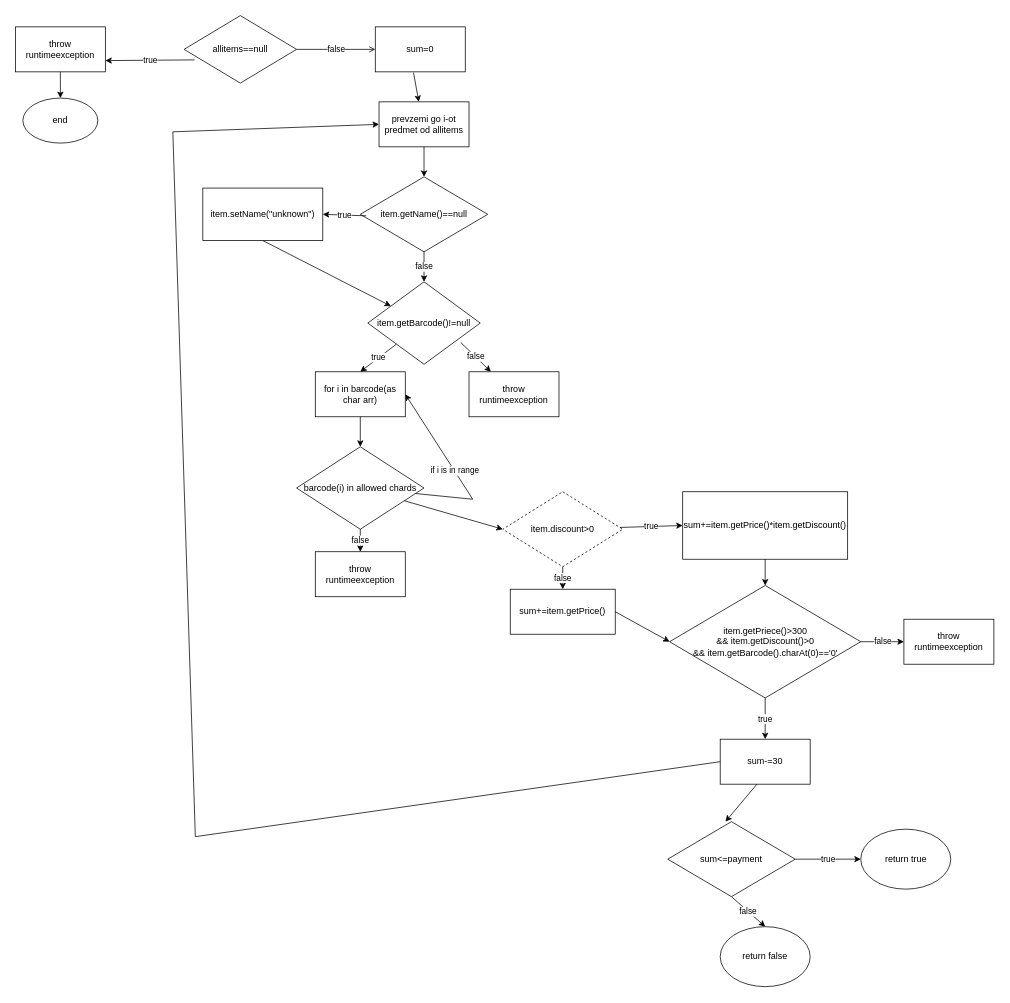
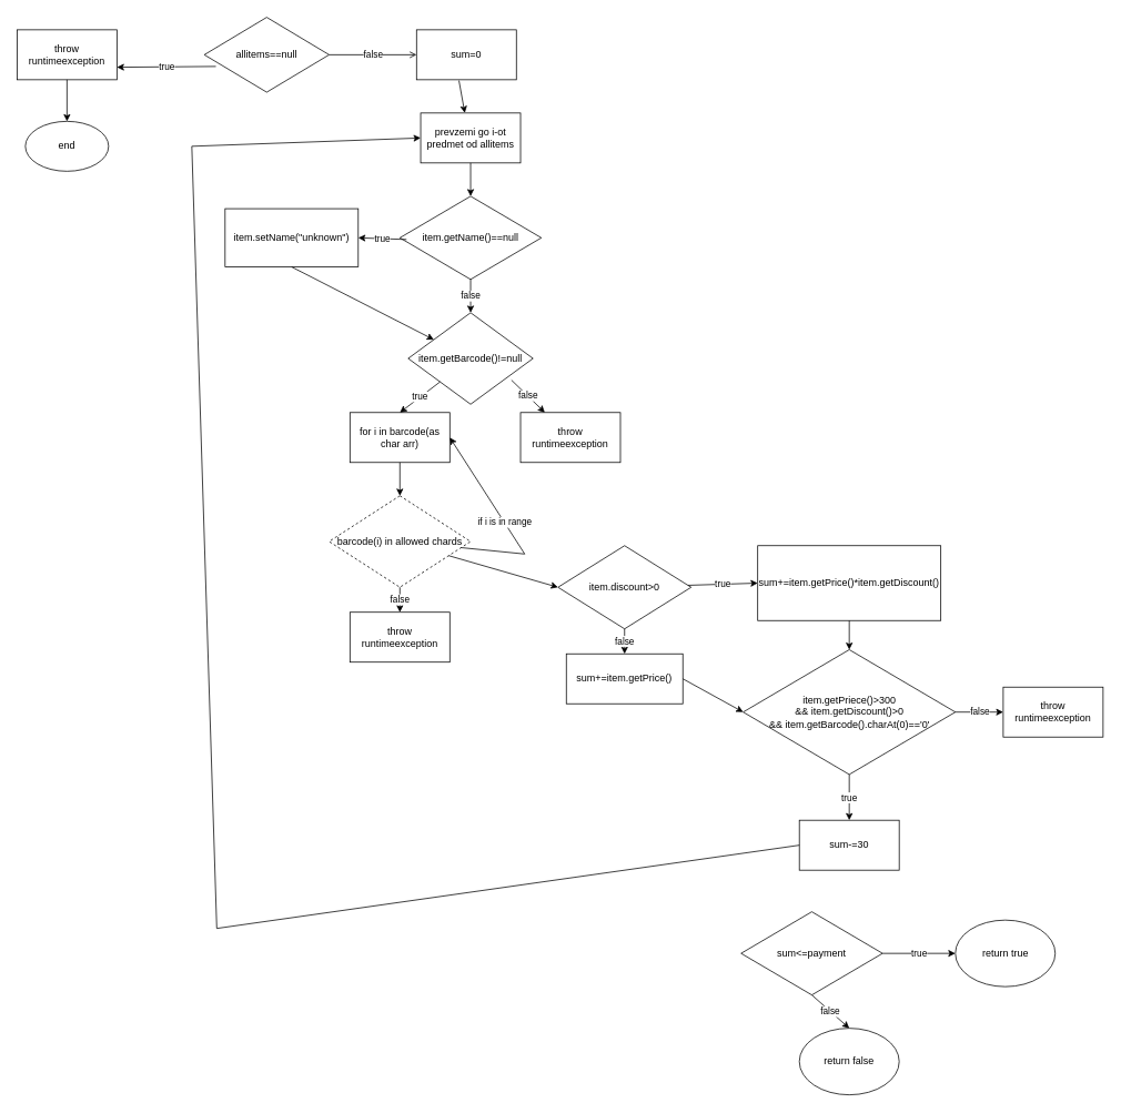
  <mxCell id="0" />
  <mxCell id="1" parent="0" />
  <mxCell id="2" value="throw runtimeexception" style="rounded=0;whiteSpace=wrap;html=1;" vertex="1" parent="1"><mxGeometry x="20" y="35" width="120" height="60" as="geometry" /></mxCell>
- <mxCell id="3" value="end" style="ellipse;whiteSpace=wrap;html=1;" vertex="1" parent="1"><mxGeometry x="30" y="130" width="100" height="60" as="geometry" /></mxCell>
+ <mxCell id="3" value="end" style="ellipse;whiteSpace=wrap;html=1;" vertex="1" parent="1"><mxGeometry x="30" y="145" width="100" height="60" as="geometry" /></mxCell>
  <mxCell id="4" value="allitems==null" style="rhombus;whiteSpace=wrap;html=1;" vertex="1" parent="1"><mxGeometry x="245" y="20" width="150" height="90" as="geometry" /></mxCell>
  <mxCell id="5" value="sum=0" style="rounded=0;whiteSpace=wrap;html=1;" vertex="1" parent="1"><mxGeometry x="500" y="35" width="120" height="60" as="geometry" /></mxCell>
  <mxCell id="6" value="prevzemi go i-ot predmet od allitems" style="rounded=0;whiteSpace=wrap;html=1;" vertex="1" parent="1"><mxGeometry x="505" y="135" width="120" height="60" as="geometry" /></mxCell>
  <mxCell id="7" value="item.getName()==null" style="rhombus;whiteSpace=wrap;html=1;" vertex="1" parent="1"><mxGeometry x="480" y="235" width="170" height="100" as="geometry" /></mxCell>
  <mxCell id="8" value="item.getBarcode()!=null" style="rhombus;whiteSpace=wrap;html=1;" vertex="1" parent="1"><mxGeometry x="490" y="375" width="150" height="110" as="geometry" /></mxCell>
  <mxCell id="9" value="throw runtimeexception" style="rounded=0;whiteSpace=wrap;html=1;" vertex="1" parent="1"><mxGeometry x="625" y="495" width="120" height="60" as="geometry" /></mxCell>
  <mxCell id="10" value="item.setName(&quot;unknown&quot;)" style="rounded=0;whiteSpace=wrap;html=1;" vertex="1" parent="1"><mxGeometry x="270" y="250" width="160" height="70" as="geometry" /></mxCell>
  <mxCell id="11" value="for i in barcode(as char arr)" style="rounded=0;whiteSpace=wrap;html=1;" vertex="1" parent="1"><mxGeometry x="420" y="495" width="120" height="60" as="geometry" /></mxCell>
- <mxCell id="12" value="barcode(i) in allowed chards" style="rhombus;whiteSpace=wrap;html=1;" vertex="1" parent="1"><mxGeometry x="395" y="595" width="170" height="110" as="geometry" /></mxCell>
+ <mxCell id="12" value="barcode(i) in allowed chards" style="rhombus;whiteSpace=wrap;html=1;dashed=1;" vertex="1" parent="1"><mxGeometry x="395" y="595" width="170" height="110" as="geometry" /></mxCell>
  <mxCell id="13" value="throw runtimeexception" style="rounded=0;whiteSpace=wrap;html=1;" vertex="1" parent="1"><mxGeometry x="420" y="735" width="120" height="60" as="geometry" /></mxCell>
- <mxCell id="14" value="item.discount&amp;gt;0" style="rhombus;whiteSpace=wrap;html=1;dashed=1;" vertex="1" parent="1"><mxGeometry x="670" y="655" width="160" height="100" as="geometry" /></mxCell>
+ <mxCell id="14" value="item.discount&amp;gt;0" style="rhombus;whiteSpace=wrap;html=1;" vertex="1" parent="1"><mxGeometry x="670" y="655" width="160" height="100" as="geometry" /></mxCell>
  <mxCell id="15" value="sum+=item.getPrice()" style="rounded=0;whiteSpace=wrap;html=1;" vertex="1" parent="1"><mxGeometry x="680" y="785" width="140" height="60" as="geometry" /></mxCell>
  <mxCell id="16" value="sum+=item.getPrice()*item.getDiscount()" style="rounded=0;whiteSpace=wrap;html=1;" vertex="1" parent="1"><mxGeometry x="910" y="655" width="220" height="90" as="geometry" /></mxCell>
  <mxCell id="17" value="item.getPriece()&amp;gt;300&lt;div&gt;&amp;amp;&amp;amp; item.getDiscount()&amp;gt;0&lt;/div&gt;&lt;div&gt;&amp;amp;&amp;amp; item.getBarcode().charAt(0)=='0'&lt;/div&gt;" style="rhombus;whiteSpace=wrap;html=1;" vertex="1" parent="1"><mxGeometry x="892.5" y="780" width="255" height="150" as="geometry" /></mxCell>
  <mxCell id="18" value="sum-=30" style="rounded=0;whiteSpace=wrap;html=1;" vertex="1" parent="1"><mxGeometry x="960" y="985" width="120" height="60" as="geometry" /></mxCell>
  <mxCell id="19" value="throw runtimeexception" style="rounded=0;whiteSpace=wrap;html=1;" vertex="1" parent="1"><mxGeometry x="1205" y="825" width="120" height="60" as="geometry" /></mxCell>
  <mxCell id="20" value="sum&amp;lt;=payment" style="rhombus;whiteSpace=wrap;html=1;" vertex="1" parent="1"><mxGeometry x="890" y="1095" width="170" height="100" as="geometry" /></mxCell>
  <mxCell id="21" value="return true" style="ellipse;whiteSpace=wrap;html=1;" vertex="1" parent="1"><mxGeometry x="1147.5" y="1105" width="120" height="80" as="geometry" /></mxCell>
  <mxCell id="22" value="return false" style="ellipse;whiteSpace=wrap;html=1;" vertex="1" parent="1"><mxGeometry x="960" y="1235" width="120" height="80" as="geometry" /></mxCell>
  <mxCell id="23" value="" style="endArrow=classic;html=1;rounded=0;" edge="1" parent="1" source="2" target="3"><mxGeometry width="50" height="50" relative="1" as="geometry"><mxPoint x="300" y="225" as="sourcePoint" /><mxPoint x="350" y="175" as="targetPoint" /></mxGeometry></mxCell>
  <mxCell id="24" value="true" style="endArrow=classic;html=1;rounded=0;entryX=1;entryY=0.75;entryDx=0;entryDy=0;exitX=0.093;exitY=0.656;exitDx=0;exitDy=0;exitPerimeter=0;" edge="1" parent="1" source="4" target="2"><mxGeometry width="50" height="50" relative="1" as="geometry"><mxPoint x="300" y="225" as="sourcePoint" /><mxPoint x="350" y="175" as="targetPoint" /></mxGeometry></mxCell>
  <mxCell id="25" value="false" style="endArrow=open;html=1;rounded=0;entryX=0;entryY=0.5;entryDx=0;entryDy=0;" edge="1" parent="1" source="4" target="5"><mxGeometry width="50" height="50" relative="1" as="geometry"><mxPoint x="300" y="225" as="sourcePoint" /><mxPoint x="350" y="175" as="targetPoint" /></mxGeometry></mxCell>
  <mxCell id="26" value="" style="endArrow=classic;html=1;rounded=0;entryX=0.442;entryY=0;entryDx=0;entryDy=0;entryPerimeter=0;exitX=0.425;exitY=1.017;exitDx=0;exitDy=0;exitPerimeter=0;" edge="1" parent="1" source="5" target="6"><mxGeometry width="50" height="50" relative="1" as="geometry"><mxPoint x="300" y="225" as="sourcePoint" /><mxPoint x="350" y="175" as="targetPoint" /></mxGeometry></mxCell>
  <mxCell id="27" value="" style="endArrow=classic;html=1;rounded=0;entryX=0.5;entryY=0;entryDx=0;entryDy=0;exitX=0.5;exitY=1;exitDx=0;exitDy=0;" edge="1" parent="1" source="6" target="7"><mxGeometry width="50" height="50" relative="1" as="geometry"><mxPoint x="300" y="225" as="sourcePoint" /><mxPoint x="350" y="175" as="targetPoint" /></mxGeometry></mxCell>
  <mxCell id="28" value="false" style="endArrow=classic;html=1;rounded=0;entryX=0.5;entryY=0;entryDx=0;entryDy=0;" edge="1" parent="1" source="7" target="8"><mxGeometry width="50" height="50" relative="1" as="geometry"><mxPoint x="300" y="225" as="sourcePoint" /><mxPoint x="350" y="175" as="targetPoint" /></mxGeometry></mxCell>
  <mxCell id="29" value="true" style="endArrow=classic;html=1;rounded=0;entryX=1;entryY=0.5;entryDx=0;entryDy=0;exitX=0.047;exitY=0.52;exitDx=0;exitDy=0;exitPerimeter=0;" edge="1" parent="1" source="7" target="10"><mxGeometry width="50" height="50" relative="1" as="geometry"><mxPoint x="300" y="225" as="sourcePoint" /><mxPoint x="350" y="175" as="targetPoint" /></mxGeometry></mxCell>
  <mxCell id="30" value="" style="endArrow=classic;html=1;rounded=0;exitX=0.5;exitY=1;exitDx=0;exitDy=0;" edge="1" parent="1" source="10" target="8"><mxGeometry width="50" height="50" relative="1" as="geometry"><mxPoint x="300" y="425" as="sourcePoint" /><mxPoint x="350" y="375" as="targetPoint" /></mxGeometry></mxCell>
  <mxCell id="31" value="true" style="endArrow=classic;html=1;rounded=0;entryX=0.5;entryY=0;entryDx=0;entryDy=0;" edge="1" parent="1" source="8" target="11"><mxGeometry width="50" height="50" relative="1" as="geometry"><mxPoint x="300" y="425" as="sourcePoint" /><mxPoint x="350" y="375" as="targetPoint" /></mxGeometry></mxCell>
  <mxCell id="32" value="false" style="endArrow=classic;html=1;rounded=0;exitX=0.827;exitY=0.736;exitDx=0;exitDy=0;exitPerimeter=0;" edge="1" parent="1" source="8" target="9"><mxGeometry width="50" height="50" relative="1" as="geometry"><mxPoint x="300" y="425" as="sourcePoint" /><mxPoint x="350" y="375" as="targetPoint" /></mxGeometry></mxCell>
  <mxCell id="33" value="" style="endArrow=classic;html=1;rounded=0;entryX=0.5;entryY=0;entryDx=0;entryDy=0;exitX=0.5;exitY=1;exitDx=0;exitDy=0;" edge="1" parent="1" source="11" target="12"><mxGeometry width="50" height="50" relative="1" as="geometry"><mxPoint x="640" y="725" as="sourcePoint" /><mxPoint x="690" y="675" as="targetPoint" /></mxGeometry></mxCell>
  <mxCell id="34" value="false" style="endArrow=classic;html=1;rounded=0;entryX=0.5;entryY=0;entryDx=0;entryDy=0;" edge="1" parent="1" source="12" target="13"><mxGeometry width="50" height="50" relative="1" as="geometry"><mxPoint x="640" y="725" as="sourcePoint" /><mxPoint x="690" y="675" as="targetPoint" /></mxGeometry></mxCell>
  <mxCell id="35" value="" style="endArrow=classic;html=1;rounded=0;entryX=0;entryY=0.5;entryDx=0;entryDy=0;" edge="1" parent="1" source="12" target="14"><mxGeometry width="50" height="50" relative="1" as="geometry"><mxPoint x="640" y="725" as="sourcePoint" /><mxPoint x="690" y="675" as="targetPoint" /></mxGeometry></mxCell>
  <mxCell id="36" value="if i is in range" style="endArrow=classic;html=1;rounded=0;entryX=1;entryY=0.5;entryDx=0;entryDy=0;" edge="1" parent="1" source="12" target="11"><mxGeometry width="50" height="50" relative="1" as="geometry"><mxPoint x="640" y="725" as="sourcePoint" /><mxPoint x="690" y="675" as="targetPoint" /><Array as="points"><mxPoint x="630" y="665" /></Array></mxGeometry></mxCell>
  <mxCell id="37" value="false" style="endArrow=classic;html=1;rounded=0;" edge="1" parent="1" source="14" target="15"><mxGeometry width="50" height="50" relative="1" as="geometry"><mxPoint x="640" y="725" as="sourcePoint" /><mxPoint x="690" y="675" as="targetPoint" /></mxGeometry></mxCell>
  <mxCell id="38" value="true" style="endArrow=classic;html=1;rounded=0;entryX=0;entryY=0.5;entryDx=0;entryDy=0;" edge="1" parent="1" source="14" target="16"><mxGeometry width="50" height="50" relative="1" as="geometry"><mxPoint x="640" y="725" as="sourcePoint" /><mxPoint x="690" y="675" as="targetPoint" /></mxGeometry></mxCell>
  <mxCell id="39" value="" style="endArrow=classic;html=1;rounded=0;entryX=0;entryY=0.5;entryDx=0;entryDy=0;exitX=1;exitY=0.5;exitDx=0;exitDy=0;" edge="1" parent="1" source="15" target="17"><mxGeometry width="50" height="50" relative="1" as="geometry"><mxPoint x="640" y="925" as="sourcePoint" /><mxPoint x="690" y="875" as="targetPoint" /></mxGeometry></mxCell>
  <mxCell id="40" value="" style="endArrow=classic;html=1;rounded=0;entryX=0.5;entryY=0;entryDx=0;entryDy=0;exitX=0.5;exitY=1;exitDx=0;exitDy=0;" edge="1" parent="1" source="16" target="17"><mxGeometry width="50" height="50" relative="1" as="geometry"><mxPoint x="640" y="925" as="sourcePoint" /><mxPoint x="690" y="875" as="targetPoint" /></mxGeometry></mxCell>
  <mxCell id="41" value="true" style="endArrow=classic;html=1;rounded=0;entryX=0.5;entryY=0;entryDx=0;entryDy=0;" edge="1" parent="1" source="17" target="18"><mxGeometry width="50" height="50" relative="1" as="geometry"><mxPoint x="640" y="925" as="sourcePoint" /><mxPoint x="690" y="875" as="targetPoint" /></mxGeometry></mxCell>
  <mxCell id="42" value="false" style="endArrow=classic;html=1;rounded=0;entryX=0;entryY=0.5;entryDx=0;entryDy=0;" edge="1" parent="1" source="17" target="19"><mxGeometry width="50" height="50" relative="1" as="geometry"><mxPoint x="1030" y="1225" as="sourcePoint" /><mxPoint x="1080" y="1175" as="targetPoint" /></mxGeometry></mxCell>
- <mxCell id="43" value="" style="endArrow=classic;html=1;rounded=0;entryX=0.453;entryY=0;entryDx=0;entryDy=0;entryPerimeter=0;exitX=0.408;exitY=1;exitDx=0;exitDy=0;exitPerimeter=0;" edge="1" parent="1" source="18" target="20"><mxGeometry width="50" height="50" relative="1" as="geometry"><mxPoint x="1030" y="1225" as="sourcePoint" /><mxPoint x="1080" y="1175" as="targetPoint" /></mxGeometry></mxCell>
  <mxCell id="44" value="false" style="endArrow=classic;html=1;rounded=0;entryX=0.5;entryY=0;entryDx=0;entryDy=0;exitX=0.5;exitY=1;exitDx=0;exitDy=0;" edge="1" parent="1" source="20" target="22"><mxGeometry width="50" height="50" relative="1" as="geometry"><mxPoint x="1030" y="1225" as="sourcePoint" /><mxPoint x="1080" y="1175" as="targetPoint" /></mxGeometry></mxCell>
  <mxCell id="45" value="true" style="endArrow=classic;html=1;rounded=0;entryX=0;entryY=0.5;entryDx=0;entryDy=0;" edge="1" parent="1" source="20" target="21"><mxGeometry width="50" height="50" relative="1" as="geometry"><mxPoint x="1030" y="1225" as="sourcePoint" /><mxPoint x="1080" y="1175" as="targetPoint" /></mxGeometry></mxCell>
  <mxCell id="46" value="" style="endArrow=classic;html=1;rounded=0;entryX=0;entryY=0.5;entryDx=0;entryDy=0;exitX=0;exitY=0.5;exitDx=0;exitDy=0;" edge="1" parent="1" source="18" target="6"><mxGeometry width="50" height="50" relative="1" as="geometry"><mxPoint x="250" y="1175" as="sourcePoint" /><mxPoint x="320" y="375" as="targetPoint" /><Array as="points"><mxPoint x="260" y="1115" /><mxPoint x="230" y="175" /></Array></mxGeometry></mxCell>
